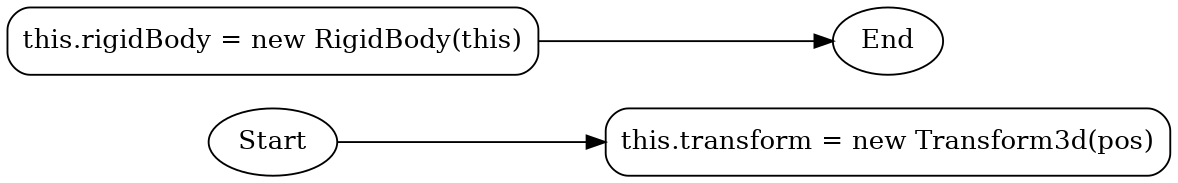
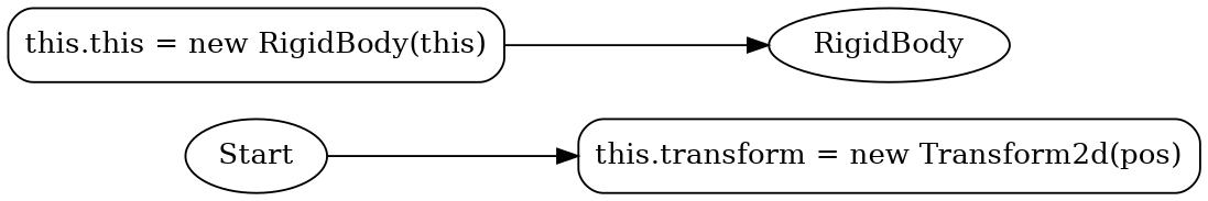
  digraph {
    rankdir=LR
    node [shape=box style=rounded]
-   n1 [label="this.transform = new Transform3d(pos)"]
+   n1 [label="this.transform = new Transform2d(pos)"]
    Start [shape=ellipse]
-   n3 [label="this.rigidBody = new RigidBody(this)"]
-   End [shape=ellipse]
+   n3 [label="this.this = new RigidBody(this)"]
+   End [shape=ellipse label=RigidBody]
    Start -> n1
    n3 -> End
  }
